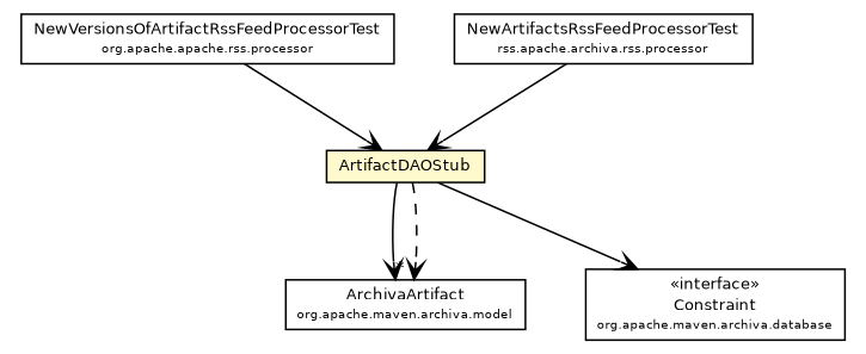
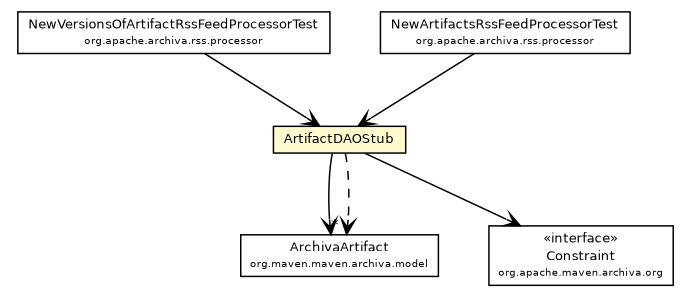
  digraph {
    fontname="DejaVu Sans"
    node [fontcolor=black fontname="DejaVu Sans" fontsize=9.0 shape=plaintext]
    edge [arrowhead=open color=black fontcolor=black fontname="DejaVu Sans" fontsize=10.0 headport=p labelfontname=Helvetica labelfontsize=10 tailport=p]
-   n1 [label=<<table border="0" cellborder="1" cellspacing="0" cellpadding="2" port="p" href="../processor/NewVersionsOfArtifactRssFeedProcessorTest.html"> 		<tr><td><table border="0" cellspacing="0" cellpadding="1"> 			<tr><td> NewVersionsOfArtifactRssFeedProcessorTest </td></tr> 			<tr><td><font point-size="7.0"> org.apache.apache.rss.processor </font></td></tr> 		</table></td></tr> 		</table>>]
+   n1 [label=<<table border="0" cellborder="1" cellspacing="0" cellpadding="2" port="p" href="../processor/NewVersionsOfArtifactRssFeedProcessorTest.html"> 		<tr><td><table border="0" cellspacing="0" cellpadding="1"> 			<tr><td> NewVersionsOfArtifactRssFeedProcessorTest </td></tr> 			<tr><td><font point-size="7.0"> org.apache.archiva.rss.processor </font></td></tr> 		</table></td></tr> 		</table>>]
    n2 [label=<<table border="0" cellborder="1" cellspacing="0" cellpadding="2" port="p" bgcolor="lemonChiffon" href="./ArtifactDAOStub.html"> 		<tr><td><table border="0" cellspacing="0" cellpadding="1"> 			<tr><td> ArtifactDAOStub </td></tr> 		</table></td></tr> 		</table>>]
-   n3 [label=<<table border="0" cellborder="1" cellspacing="0" cellpadding="2" port="p" href="http://java.sun.com/j2se/1.4.2/docs/api/org/apache/maven/archiva/model/ArchivaArtifact.html"> 		<tr><td><table border="0" cellspacing="0" cellpadding="1"> 			<tr><td> ArchivaArtifact </td></tr> 			<tr><td><font point-size="7.0"> org.apache.maven.archiva.model </font></td></tr> 		</table></td></tr> 		</table>>]
-   n4 [label=<<table border="0" cellborder="1" cellspacing="0" cellpadding="2" port="p" href="http://java.sun.com/j2se/1.4.2/docs/api/org/apache/maven/archiva/database/Constraint.html"> 		<tr><td><table border="0" cellspacing="0" cellpadding="1"> 			<tr><td> &laquo;interface&raquo; </td></tr> 			<tr><td> Constraint </td></tr> 			<tr><td><font point-size="7.0"> org.apache.maven.archiva.database </font></td></tr> 		</table></td></tr> 		</table>>]
-   n5 [label=<<table border="0" cellborder="1" cellspacing="0" cellpadding="2" port="p" href="../processor/NewArtifactsRssFeedProcessorTest.html"> 		<tr><td><table border="0" cellspacing="0" cellpadding="1"> 			<tr><td> NewArtifactsRssFeedProcessorTest </td></tr> 			<tr><td><font point-size="7.0"> rss.apache.archiva.rss.processor </font></td></tr> 		</table></td></tr> 		</table>>]
+   n3 [label=<<table border="0" cellborder="1" cellspacing="0" cellpadding="2" port="p" href="http://java.sun.com/j2se/1.4.2/docs/api/org/apache/maven/archiva/model/ArchivaArtifact.html"> 		<tr><td><table border="0" cellspacing="0" cellpadding="1"> 			<tr><td> ArchivaArtifact </td></tr> 			<tr><td><font point-size="7.0"> org.maven.maven.archiva.model </font></td></tr> 		</table></td></tr> 		</table>>]
+   n4 [label=<<table border="0" cellborder="1" cellspacing="0" cellpadding="2" port="p" href="http://java.sun.com/j2se/1.4.2/docs/api/org/apache/maven/archiva/database/Constraint.html"> 		<tr><td><table border="0" cellspacing="0" cellpadding="1"> 			<tr><td> &laquo;interface&raquo; </td></tr> 			<tr><td> Constraint </td></tr> 			<tr><td><font point-size="7.0"> org.apache.maven.archiva.org </font></td></tr> 		</table></td></tr> 		</table>>]
+   n5 [label=<<table border="0" cellborder="1" cellspacing="0" cellpadding="2" port="p" href="../processor/NewArtifactsRssFeedProcessorTest.html"> 		<tr><td><table border="0" cellspacing="0" cellpadding="1"> 			<tr><td> NewArtifactsRssFeedProcessorTest </td></tr> 			<tr><td><font point-size="7.0"> org.apache.archiva.rss.processor </font></td></tr> 		</table></td></tr> 		</table>>]
    n1 -> n2
    n2 -> n3 [headlabel="*"]
    n2 -> n3 [style=dashed]
    n2 -> n4 [style=solid]
    n5 -> n2
  }
